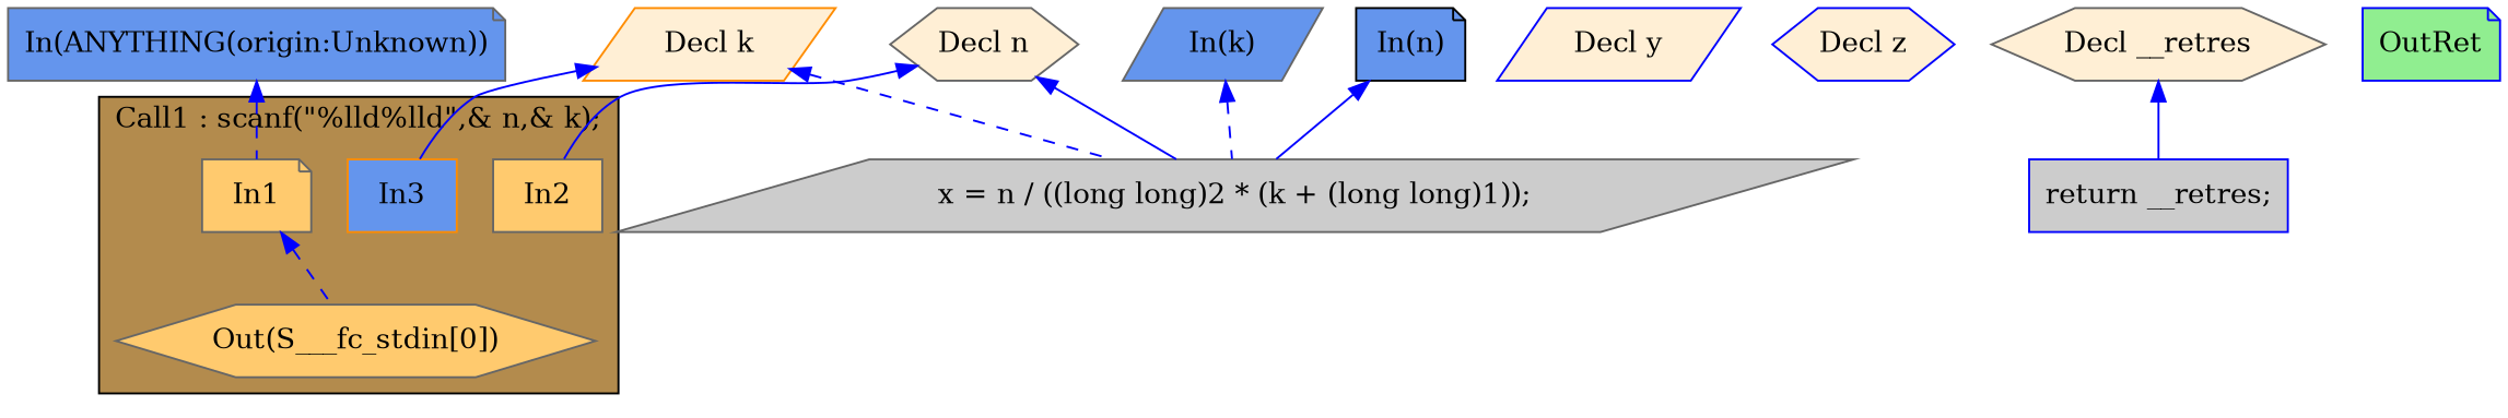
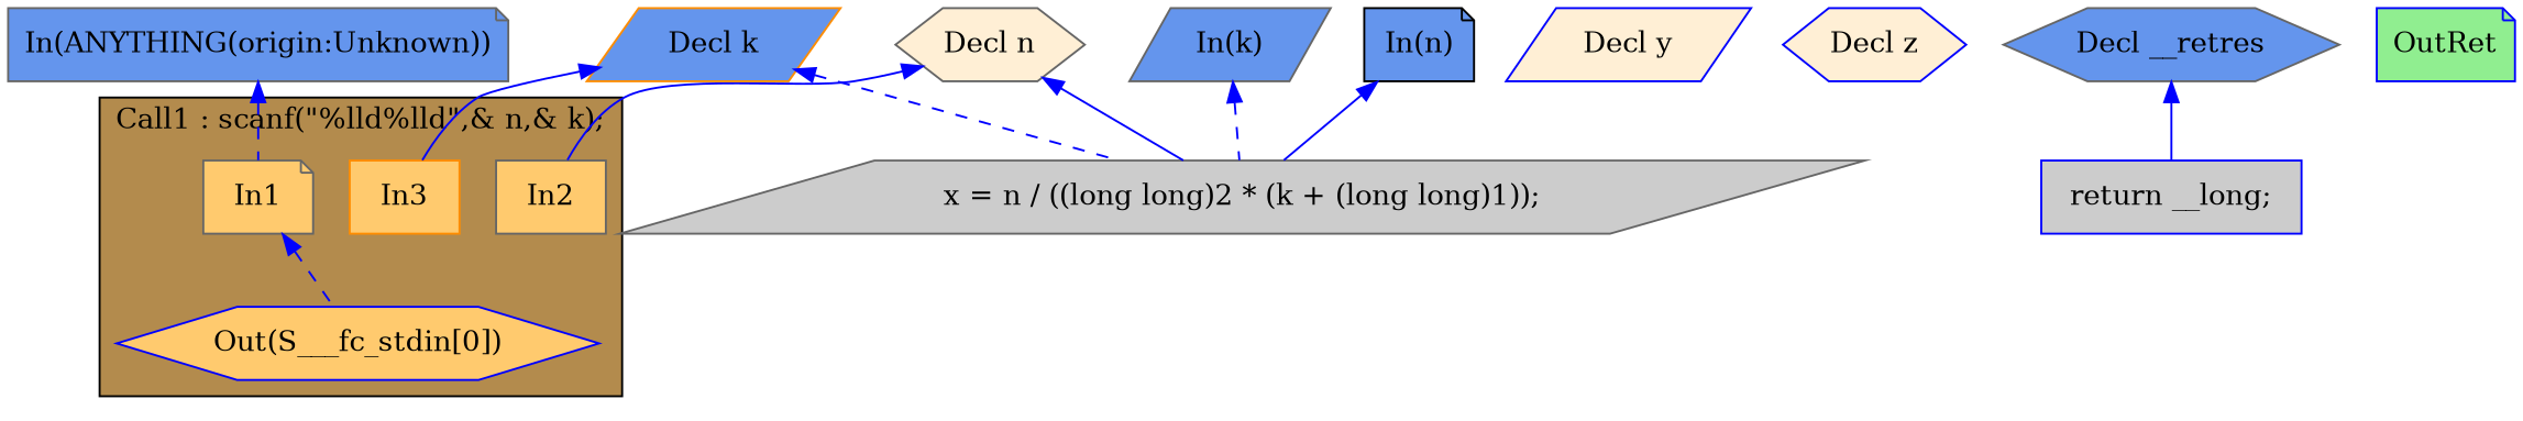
  digraph {
    rankdir=TB
    node [color=gray40 fillcolor="#FFEFD5" shape=note style=filled]
    edge [color="#0000FF" dir=back style=solid]
    n1 [fillcolor="#FFCA6E" label=In1]
    n2 [fillcolor="#FFCA6E" label=In2 shape=box]
-   n3 [color=darkorange fillcolor="#6495ED" label=In3 shape=box]
-   n4 [fillcolor="#FFCA6E" label="Out(S___fc_stdin[0])" shape=hexagon]
+   n3 [color=darkorange fillcolor="#FFCA6E" label=In3 shape=box]
+   n4 [color=blue fillcolor="#FFCA6E" label="Out(S___fc_stdin[0])" shape=hexagon]
    n5 [label="Decl n" shape=hexagon]
    n6 [fillcolor="#CCCCCC" label="x = n / ((long long)2 * (k + (long long)1));" shape=parallelogram]
-   n7 [color=darkorange label="Decl k" shape=parallelogram]
+   n7 [color=darkorange fillcolor="#6495ED" label="Decl k" shape=parallelogram]
    n8 [color=blue label="Decl y" shape=parallelogram]
    n9 [color=blue label="Decl z" shape=hexagon]
-   n10 [label="Decl __retres" shape=hexagon]
-   n11 [color=blue fillcolor="#CCCCCC" label="return __retres;" shape=box]
+   n10 [fillcolor="#6495ED" label="Decl __retres" shape=hexagon]
+   n11 [color=blue fillcolor="#CCCCCC" label="return __long;" shape=box]
    n12 [color=blue fillcolor="#90EE90" label=OutRet]
    n13 [color=black fillcolor="#6495ED" label="In(n)"]
    n14 [fillcolor="#6495ED" label="In(k)" shape=parallelogram]
    n15 [fillcolor="#6495ED" label="In(ANYTHING(origin:Unknown))"]
    subgraph cluster_1 {
      fillcolor="#B38B4D"
      label="Call1 : scanf(\"%lld%lld\",& n,& k);"
      style=filled
      n1
      n2
      n3
      n4
    }
    n1 -> n4 [style=dashed]
    n5 -> n2
    n5 -> n6
    n7 -> n3
    n7 -> n6 [style=dashed]
    n10 -> n11
    n13 -> n6
    n14 -> n6 [style=dashed]
    n15 -> n1 [style=dashed]
  }
